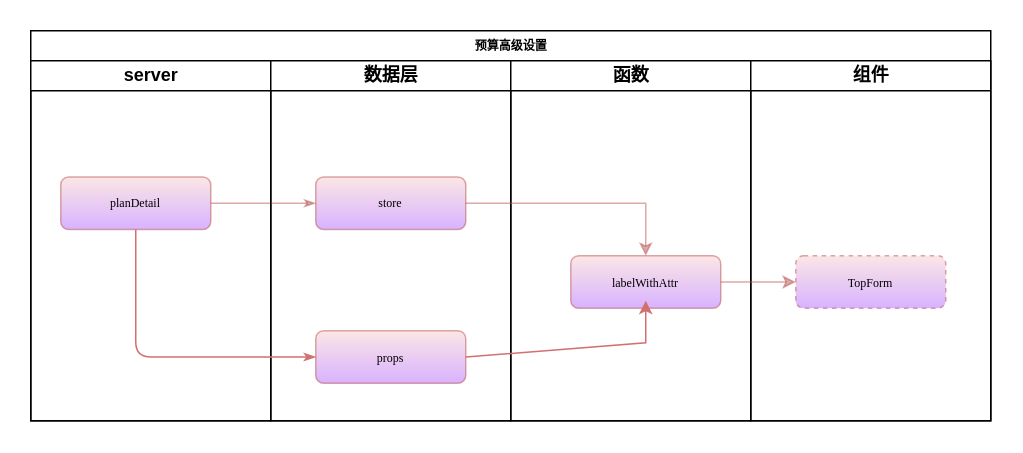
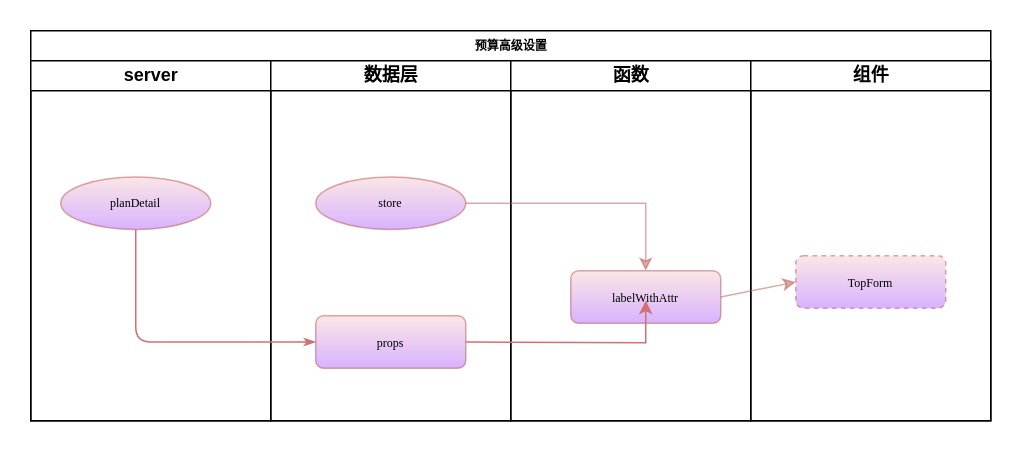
  <mxCell id="0" />
  <mxCell id="1" parent="0" />
  <mxCell id="2" value="预算高级设置" style="swimlane;html=1;childLayout=stackLayout;startSize=20;rounded=0;shadow=0;labelBackgroundColor=none;strokeWidth=1;fontFamily=Verdana;fontSize=8;align=center;" parent="1" vertex="1"><mxGeometry x="20" y="20" width="640" height="260" as="geometry" /></mxCell>
  <mxCell id="3" value="server" style="swimlane;html=1;startSize=20;" parent="2" vertex="1"><mxGeometry y="20" width="160" height="240" as="geometry" /></mxCell>
- <mxCell id="4" value="planDetail" style="rounded=1;whiteSpace=wrap;html=1;shadow=0;labelBackgroundColor=none;strokeWidth=1;fontFamily=Verdana;fontSize=8;align=center;fillColor=#F8CECC;strokeColor=#b85450;opacity=50;gradientColor=#B266FF;" parent="3" vertex="1"><mxGeometry x="20" y="77.5" width="100" height="35" as="geometry" /></mxCell>
- <mxCell id="5" style="edgeStyle=orthogonalEdgeStyle;rounded=1;html=1;labelBackgroundColor=none;startArrow=none;startFill=0;startSize=5;endArrow=classicThin;endFill=1;endSize=5;jettySize=auto;orthogonalLoop=1;strokeWidth=1;fontFamily=Verdana;fontSize=8;fillColor=#f8cecc;strokeColor=#b85450;opacity=50;" parent="2" source="4" target="7" edge="1"><mxGeometry relative="1" as="geometry" /></mxCell>
+ <mxCell id="4" value="planDetail" style="ellipse;whiteSpace=wrap;html=1;shadow=0;labelBackgroundColor=none;strokeWidth=1;fontFamily=Verdana;fontSize=8;align=center;fillColor=#F8CECC;strokeColor=#b85450;opacity=50;gradientColor=#B266FF;" parent="3" vertex="1"><mxGeometry x="20" y="77.5" width="100" height="35" as="geometry" /></mxCell>
  <mxCell id="6" value="数据层" style="swimlane;html=1;startSize=20;" parent="2" vertex="1"><mxGeometry x="160" y="20" width="160" height="240" as="geometry" /></mxCell>
- <mxCell id="7" value="store" style="rounded=1;whiteSpace=wrap;html=1;shadow=0;labelBackgroundColor=none;strokeWidth=1;fontFamily=Verdana;fontSize=8;align=center;fillColor=#F8CECC;strokeColor=#b85450;opacity=50;gradientColor=#B266FF;" parent="6" vertex="1"><mxGeometry x="30" y="77.5" width="100" height="35" as="geometry" /></mxCell>
- <mxCell id="8" value="props" style="rounded=1;whiteSpace=wrap;html=1;shadow=0;labelBackgroundColor=none;strokeWidth=1;fontFamily=Verdana;fontSize=8;align=center;fillColor=#F8CECC;strokeColor=#b85450;opacity=50;gradientColor=#B266FF;" vertex="1" parent="6"><mxGeometry x="30" y="180" width="100" height="35" as="geometry" /></mxCell>
+ <mxCell id="7" value="store" style="ellipse;whiteSpace=wrap;html=1;shadow=0;labelBackgroundColor=none;strokeWidth=1;fontFamily=Verdana;fontSize=8;align=center;fillColor=#F8CECC;strokeColor=#b85450;opacity=50;gradientColor=#B266FF;" parent="6" vertex="1"><mxGeometry x="30" y="77.5" width="100" height="35" as="geometry" /></mxCell>
+ <mxCell id="8" value="props" style="rounded=1;whiteSpace=wrap;html=1;shadow=0;labelBackgroundColor=none;strokeWidth=1;fontFamily=Verdana;fontSize=8;align=center;fillColor=#F8CECC;strokeColor=#b85450;opacity=50;gradientColor=#B266FF;" vertex="1" parent="6"><mxGeometry x="30" y="170" width="100" height="35" as="geometry" /></mxCell>
  <mxCell id="9" value="函数" style="swimlane;html=1;startSize=20;" parent="2" vertex="1"><mxGeometry x="320" y="20" width="160" height="240" as="geometry" /></mxCell>
- <mxCell id="10" value="labelWithAttr" style="rounded=1;whiteSpace=wrap;html=1;shadow=0;labelBackgroundColor=none;strokeWidth=1;fontFamily=Verdana;fontSize=8;align=center;fillColor=#F8CECC;strokeColor=#b85450;opacity=50;gradientColor=#B266FF;" vertex="1" parent="9"><mxGeometry x="40" y="130" width="100" height="35" as="geometry" /></mxCell>
+ <mxCell id="10" value="labelWithAttr" style="rounded=1;whiteSpace=wrap;html=1;shadow=0;labelBackgroundColor=none;strokeWidth=1;fontFamily=Verdana;fontSize=8;align=center;fillColor=#F8CECC;strokeColor=#b85450;opacity=50;gradientColor=#B266FF;" vertex="1" parent="9"><mxGeometry x="40" y="140" width="100" height="35" as="geometry" /></mxCell>
  <mxCell id="11" value="" style="endArrow=classic;html=1;rounded=0;hachureGap=4;fontFamily=Architects Daughter;fontSource=https%3A%2F%2Ffonts.googleapis.com%2Fcss%3Ffamily%3DArchitects%2BDaughter;fontSize=16;exitX=1;exitY=0.5;exitDx=0;exitDy=0;entryX=0.5;entryY=0;entryDx=0;entryDy=0;strokeColor=#d27070;" edge="1" parent="9" source="8"><mxGeometry width="50" height="50" relative="1" as="geometry"><mxPoint x="-30" y="195" as="sourcePoint" /><mxPoint x="90" y="160" as="targetPoint" /><Array as="points"><mxPoint x="90" y="188" /></Array></mxGeometry></mxCell>
  <mxCell id="12" value="组件" style="swimlane;html=1;startSize=20;" parent="2" vertex="1"><mxGeometry x="480" y="20" width="160" height="240" as="geometry" /></mxCell>
  <mxCell id="13" value="TopForm" style="rounded=1;whiteSpace=wrap;html=1;shadow=0;labelBackgroundColor=none;strokeWidth=1;fontFamily=Verdana;fontSize=8;align=center;fillColor=#F8CECC;strokeColor=#b85450;opacity=50;gradientColor=#B266FF;dashed=1;" vertex="1" parent="12"><mxGeometry x="30" y="130" width="100" height="35" as="geometry" /></mxCell>
  <mxCell id="14" style="edgeStyle=orthogonalEdgeStyle;rounded=1;html=1;labelBackgroundColor=none;startArrow=none;startFill=0;startSize=5;endArrow=classicThin;endFill=1;endSize=5;jettySize=auto;orthogonalLoop=1;strokeWidth=1;fontFamily=Verdana;fontSize=8;exitX=0.5;exitY=1;exitDx=0;exitDy=0;entryX=0;entryY=0.5;entryDx=0;entryDy=0;strokeColor=#d27070;" edge="1" parent="2" source="4" target="8"><mxGeometry relative="1" as="geometry"><mxPoint x="130" y="125" as="sourcePoint" /><mxPoint x="200" y="125" as="targetPoint" /></mxGeometry></mxCell>
  <mxCell id="15" value="" style="endArrow=classic;html=1;rounded=0;hachureGap=4;fontFamily=Architects Daughter;fontSource=https%3A%2F%2Ffonts.googleapis.com%2Fcss%3Ffamily%3DArchitects%2BDaughter;fontSize=16;exitX=1;exitY=0.5;exitDx=0;exitDy=0;entryX=0.5;entryY=0;entryDx=0;entryDy=0;fillColor=#f8cecc;strokeColor=#b85450;opacity=50;" edge="1" parent="2" source="7" target="10"><mxGeometry width="50" height="50" relative="1" as="geometry"><mxPoint x="390" y="120" as="sourcePoint" /><mxPoint x="440" y="70" as="targetPoint" /><Array as="points"><mxPoint x="410" y="115" /></Array></mxGeometry></mxCell>
  <mxCell id="16" value="" style="endArrow=classic;html=1;rounded=0;hachureGap=4;fontFamily=Architects Daughter;fontSource=https%3A%2F%2Ffonts.googleapis.com%2Fcss%3Ffamily%3DArchitects%2BDaughter;fontSize=16;exitX=1;exitY=0.5;exitDx=0;exitDy=0;entryX=0;entryY=0.5;entryDx=0;entryDy=0;fillColor=#f8cecc;strokeColor=#b85450;opacity=50;" edge="1" parent="2" source="10" target="13"><mxGeometry width="50" height="50" relative="1" as="geometry"><mxPoint x="300" y="218" as="sourcePoint" /><mxPoint x="420" y="190" as="targetPoint" /><Array as="points" /></mxGeometry></mxCell>
